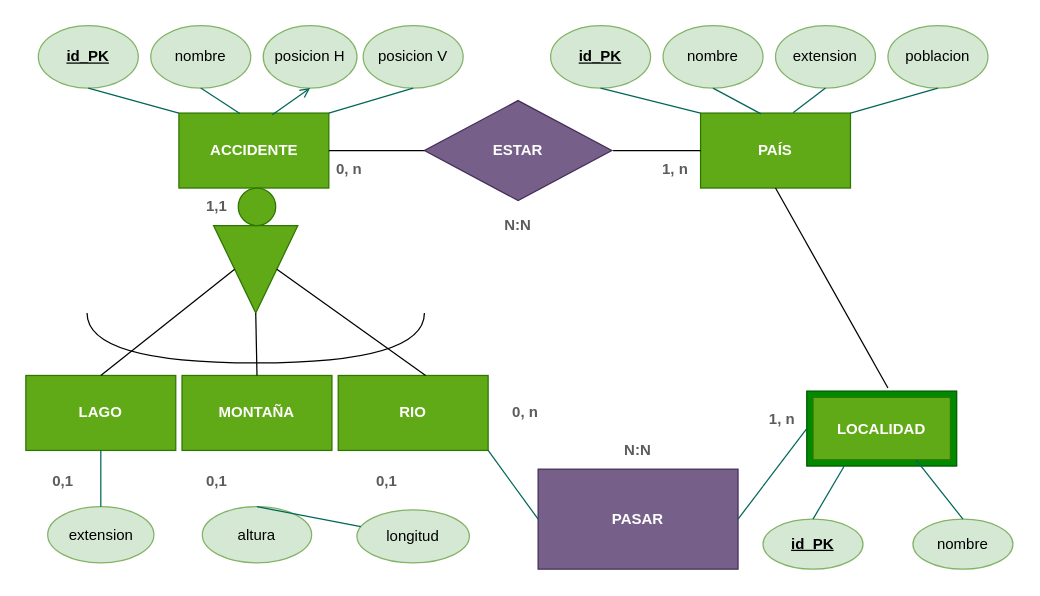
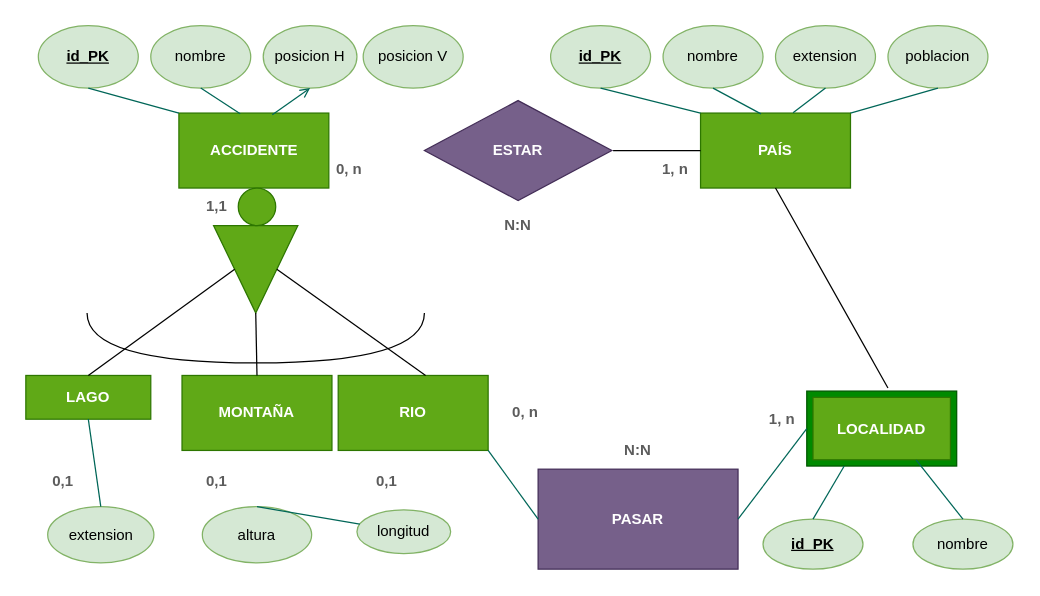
  <mxCell id="0" />
  <mxCell id="1" parent="0" />
  <mxCell id="2" value="ACCIDENTE" style="rounded=0;whiteSpace=wrap;html=1;fillColor=#60a917;strokeColor=#2D7600;fontColor=#ffffff;fontStyle=1" parent="1" vertex="1"><mxGeometry x="142.5" y="90" width="120" height="60" as="geometry" /></mxCell>
  <mxCell id="3" value="PAÍS" style="rounded=0;whiteSpace=wrap;html=1;fillColor=#60a917;fontColor=#ffffff;strokeColor=#2D7600;fontStyle=1" parent="1" vertex="1"><mxGeometry x="560" y="90" width="120" height="60" as="geometry" /></mxCell>
  <mxCell id="4" value="LOCALIDAD" style="rounded=0;whiteSpace=wrap;html=1;fillColor=#008a00;fontColor=#ffffff;strokeColor=#005700;" parent="1" vertex="1"><mxGeometry x="645" y="312.5" width="120" height="60" as="geometry" /></mxCell>
  <mxCell id="5" value="" style="triangle;whiteSpace=wrap;html=1;direction=south;fillColor=#60a917;fontColor=#ffffff;strokeColor=#2D7600;" parent="1" vertex="1"><mxGeometry x="170.25" y="180" width="67.5" height="70" as="geometry" /></mxCell>
  <mxCell id="6" value="" style="ellipse;whiteSpace=wrap;html=1;aspect=fixed;fillColor=#60a917;fontColor=#ffffff;strokeColor=#2D7600;" parent="1" vertex="1"><mxGeometry x="190" y="150" width="30" height="30" as="geometry" /></mxCell>
- <mxCell id="7" value="LAGO" style="rounded=0;whiteSpace=wrap;html=1;fillColor=#60a917;fontColor=#ffffff;strokeColor=#2D7600;fontStyle=1" parent="1" vertex="1"><mxGeometry x="20" y="300" width="120" height="60" as="geometry" /></mxCell>
+ <mxCell id="7" value="LAGO" style="rounded=0;whiteSpace=wrap;html=1;fillColor=#60a917;fontColor=#ffffff;strokeColor=#2D7600;fontStyle=1" parent="1" vertex="1"><mxGeometry x="20" y="300" width="100" height="35" as="geometry" /></mxCell>
  <mxCell id="8" value="MONTAÑA" style="rounded=0;whiteSpace=wrap;html=1;fillColor=#60a917;fontColor=#ffffff;strokeColor=#2D7600;fontStyle=1" parent="1" vertex="1"><mxGeometry x="145" y="300" width="120" height="60" as="geometry" /></mxCell>
  <mxCell id="9" value="RIO" style="rounded=0;whiteSpace=wrap;html=1;fillColor=#60a917;fontColor=#ffffff;strokeColor=#2D7600;fontStyle=1" parent="1" vertex="1"><mxGeometry x="270" y="300" width="120" height="60" as="geometry" /></mxCell>
  <mxCell id="10" value="posicion V" style="ellipse;whiteSpace=wrap;html=1;fillColor=#d5e8d4;strokeColor=#82b366;" parent="1" vertex="1"><mxGeometry x="290" y="20" width="80" height="50" as="geometry" /></mxCell>
  <mxCell id="11" value="nombre" style="ellipse;whiteSpace=wrap;html=1;fillColor=#d5e8d4;strokeColor=#82b366;" parent="1" vertex="1"><mxGeometry x="530" y="20" width="80" height="50" as="geometry" /></mxCell>
  <mxCell id="12" value="posicion H" style="ellipse;whiteSpace=wrap;html=1;fillColor=#d5e8d4;strokeColor=#82b366;" parent="1" vertex="1"><mxGeometry x="210" y="20" width="75" height="50" as="geometry" /></mxCell>
  <mxCell id="13" value="nombre" style="ellipse;whiteSpace=wrap;html=1;fillColor=#d5e8d4;strokeColor=#82b366;" parent="1" vertex="1"><mxGeometry x="120" y="20" width="80" height="50" as="geometry" /></mxCell>
  <mxCell id="14" value="extension" style="ellipse;whiteSpace=wrap;html=1;fillColor=#d5e8d4;strokeColor=#82b366;" parent="1" vertex="1"><mxGeometry x="620" y="20" width="80" height="50" as="geometry" /></mxCell>
  <mxCell id="15" value="poblacion" style="ellipse;whiteSpace=wrap;html=1;fillColor=#d5e8d4;strokeColor=#82b366;" parent="1" vertex="1"><mxGeometry x="710" y="20" width="80" height="50" as="geometry" /></mxCell>
  <mxCell id="16" value="LOCALIDAD" style="rounded=0;whiteSpace=wrap;html=1;fillColor=#60a917;fontColor=#ffffff;strokeColor=#2D7600;fontStyle=1" parent="1" vertex="1"><mxGeometry x="650" y="317.5" width="110" height="50" as="geometry" /></mxCell>
  <mxCell id="17" value="&lt;b&gt;ESTAR&lt;/b&gt;" style="rhombus;whiteSpace=wrap;html=1;fillColor=#76608a;strokeColor=#432D57;fontColor=#ffffff;" parent="1" vertex="1"><mxGeometry x="339" y="80" width="150" height="80" as="geometry" /></mxCell>
  <mxCell id="18" value="&lt;u&gt;&lt;b&gt;id_PK&lt;/b&gt;&lt;/u&gt;" style="ellipse;whiteSpace=wrap;html=1;fillColor=#d5e8d4;strokeColor=#82b366;" parent="1" vertex="1"><mxGeometry x="440" y="20" width="80" height="50" as="geometry" /></mxCell>
  <mxCell id="19" value="" style="shape=requiredInterface;html=1;verticalLabelPosition=bottom;sketch=0;direction=south;" parent="1" vertex="1"><mxGeometry x="69" y="250" width="270" height="40" as="geometry" /></mxCell>
  <mxCell id="20" value="extension" style="ellipse;whiteSpace=wrap;html=1;fillColor=#d5e8d4;strokeColor=#82b366;" parent="1" vertex="1"><mxGeometry x="37.5" y="405" width="85" height="45" as="geometry" /></mxCell>
  <mxCell id="21" value="altura" style="ellipse;whiteSpace=wrap;html=1;fillColor=#d5e8d4;strokeColor=#82b366;" parent="1" vertex="1"><mxGeometry x="161.25" y="405" width="87.5" height="45" as="geometry" /></mxCell>
- <mxCell id="22" value="longitud" style="ellipse;whiteSpace=wrap;html=1;fillColor=#d5e8d4;strokeColor=#82b366;" parent="1" vertex="1"><mxGeometry x="285" y="407.5" width="90" height="42.5" as="geometry" /></mxCell>
- <mxCell id="23" value="" style="endArrow=none;html=1;rounded=0;exitX=1;exitY=0.5;exitDx=0;exitDy=0;entryX=0;entryY=0.5;entryDx=0;entryDy=0;fontStyle=1" parent="1" source="2" target="17" edge="1"><mxGeometry width="50" height="50" relative="1" as="geometry"><mxPoint x="420" y="290" as="sourcePoint" /><mxPoint x="470" y="240" as="targetPoint" /></mxGeometry></mxCell>
+ <mxCell id="22" value="longitud" style="ellipse;whiteSpace=wrap;html=1;fillColor=#d5e8d4;strokeColor=#82b366;" parent="1" vertex="1"><mxGeometry x="285" y="407.5" width="75" height="35" as="geometry" /></mxCell>
  <mxCell id="24" value="" style="endArrow=none;html=1;rounded=0;" parent="1" edge="1"><mxGeometry width="50" height="50" relative="1" as="geometry"><mxPoint x="490" y="120" as="sourcePoint" /><mxPoint x="560" y="120" as="targetPoint" /></mxGeometry></mxCell>
  <mxCell id="25" value="&lt;b&gt;&lt;u&gt;id_PK&lt;/u&gt;&lt;/b&gt;" style="ellipse;whiteSpace=wrap;html=1;fillColor=#d5e8d4;strokeColor=#82b366;" parent="1" vertex="1"><mxGeometry x="610" y="415" width="80" height="40" as="geometry" /></mxCell>
  <mxCell id="26" value="nombre" style="ellipse;whiteSpace=wrap;html=1;fillColor=#d5e8d4;strokeColor=#82b366;" parent="1" vertex="1"><mxGeometry x="730" y="415" width="80" height="40" as="geometry" /></mxCell>
  <mxCell id="27" value="&lt;b&gt;PASAR&lt;/b&gt;" style="whiteSpace=wrap;html=1;fillColor=#76608a;strokeColor=#432D57;fontColor=#ffffff;rounded=0;" parent="1" vertex="1"><mxGeometry x="430" y="375" width="160" height="80" as="geometry" /></mxCell>
  <mxCell id="28" value="" style="endArrow=none;html=1;rounded=0;entryX=0.5;entryY=0;entryDx=0;entryDy=0;exitX=0.583;exitY=0;exitDx=0;exitDy=0;exitPerimeter=0;" parent="1" source="9" target="5" edge="1"><mxGeometry width="50" height="50" relative="1" as="geometry"><mxPoint x="330" y="290" as="sourcePoint" /><mxPoint x="510" y="190" as="targetPoint" /></mxGeometry></mxCell>
  <mxCell id="29" value="" style="endArrow=none;html=1;rounded=0;entryX=0;entryY=0.5;entryDx=0;entryDy=0;entryPerimeter=0;exitX=0.5;exitY=0;exitDx=0;exitDy=0;" parent="1" source="8" target="19" edge="1"><mxGeometry width="50" height="50" relative="1" as="geometry"><mxPoint x="460" y="270" as="sourcePoint" /><mxPoint x="510" y="220" as="targetPoint" /></mxGeometry></mxCell>
  <mxCell id="30" value="" style="endArrow=none;html=1;rounded=0;entryX=0.5;entryY=1;entryDx=0;entryDy=0;exitX=0.5;exitY=0;exitDx=0;exitDy=0;" parent="1" source="7" target="5" edge="1"><mxGeometry width="50" height="50" relative="1" as="geometry"><mxPoint x="460" y="270" as="sourcePoint" /><mxPoint x="510" y="220" as="targetPoint" /></mxGeometry></mxCell>
  <mxCell id="31" value="" style="endArrow=none;html=1;rounded=1;sketch=0;fontColor=#5C5C5C;strokeColor=#006658;fillColor=#21C0A5;curved=0;exitX=1;exitY=0.5;exitDx=0;exitDy=0;entryX=0;entryY=0.5;entryDx=0;entryDy=0;" parent="1" source="27" target="4" edge="1"><mxGeometry width="50" height="50" relative="1" as="geometry"><mxPoint x="460" y="270" as="sourcePoint" /><mxPoint x="640" y="300" as="targetPoint" /></mxGeometry></mxCell>
  <mxCell id="32" value="" style="endArrow=none;html=1;rounded=1;sketch=0;fontColor=#5C5C5C;strokeColor=#006658;fillColor=#21C0A5;curved=0;exitX=1;exitY=1;exitDx=0;exitDy=0;entryX=0;entryY=0.5;entryDx=0;entryDy=0;" parent="1" source="9" target="27" edge="1"><mxGeometry width="50" height="50" relative="1" as="geometry"><mxPoint x="460" y="270" as="sourcePoint" /><mxPoint x="510" y="220" as="targetPoint" /></mxGeometry></mxCell>
  <mxCell id="33" value="" style="endArrow=none;html=1;rounded=1;sketch=0;fontColor=#5C5C5C;strokeColor=#006658;fillColor=#21C0A5;curved=0;entryX=0.5;entryY=0;entryDx=0;entryDy=0;exitX=0.5;exitY=1;exitDx=0;exitDy=0;" parent="1" source="7" target="20" edge="1"><mxGeometry width="50" height="50" relative="1" as="geometry"><mxPoint x="460" y="270" as="sourcePoint" /><mxPoint x="510" y="220" as="targetPoint" /></mxGeometry></mxCell>
  <mxCell id="34" value="" style="endArrow=none;html=1;rounded=1;sketch=0;fontColor=#5C5C5C;strokeColor=#006658;fillColor=#21C0A5;curved=0;exitX=0.5;exitY=0;exitDx=0;exitDy=0;" parent="1" source="21" target="22" edge="1"><mxGeometry width="50" height="50" relative="1" as="geometry"><mxPoint x="205" y="400" as="sourcePoint" /><mxPoint x="510" y="220" as="targetPoint" /></mxGeometry></mxCell>
  <mxCell id="35" value="&lt;b&gt;&lt;u&gt;id_PK&lt;/u&gt;&lt;/b&gt;" style="ellipse;whiteSpace=wrap;html=1;rounded=0;sketch=0;strokeColor=#82b366;fillColor=#d5e8d4;" parent="1" vertex="1"><mxGeometry x="30" y="20" width="80" height="50" as="geometry" /></mxCell>
  <mxCell id="36" value="" style="endArrow=none;html=1;rounded=1;sketch=0;fontColor=#5C5C5C;strokeColor=#006658;fillColor=#21C0A5;curved=0;entryX=0.5;entryY=1;entryDx=0;entryDy=0;exitX=0;exitY=0;exitDx=0;exitDy=0;" parent="1" source="2" target="35" edge="1"><mxGeometry width="50" height="50" relative="1" as="geometry"><mxPoint x="460" y="270" as="sourcePoint" /><mxPoint x="510" y="220" as="targetPoint" /></mxGeometry></mxCell>
  <mxCell id="37" value="" style="endArrow=none;html=1;rounded=1;sketch=0;fontColor=#5C5C5C;strokeColor=#006658;fillColor=#21C0A5;curved=0;entryX=0.5;entryY=1;entryDx=0;entryDy=0;exitX=0.409;exitY=0.01;exitDx=0;exitDy=0;exitPerimeter=0;" parent="1" source="2" target="13" edge="1"><mxGeometry width="50" height="50" relative="1" as="geometry"><mxPoint x="460" y="270" as="sourcePoint" /><mxPoint x="510" y="220" as="targetPoint" /></mxGeometry></mxCell>
  <mxCell id="38" value="" style="endArrow=open;html=1;rounded=1;sketch=0;fontColor=#5C5C5C;strokeColor=#006658;fillColor=#21C0A5;curved=0;entryX=0.5;entryY=1;entryDx=0;entryDy=0;exitX=0.623;exitY=0.023;exitDx=0;exitDy=0;exitPerimeter=0;" parent="1" source="2" target="12" edge="1"><mxGeometry width="50" height="50" relative="1" as="geometry"><mxPoint x="460" y="270" as="sourcePoint" /><mxPoint x="510" y="220" as="targetPoint" /></mxGeometry></mxCell>
- <mxCell id="39" value="" style="endArrow=none;html=1;rounded=1;sketch=0;fontColor=#5C5C5C;strokeColor=#006658;fillColor=#21C0A5;curved=0;entryX=0.5;entryY=1;entryDx=0;entryDy=0;exitX=1;exitY=0;exitDx=0;exitDy=0;" parent="1" source="2" target="10" edge="1"><mxGeometry width="50" height="50" relative="1" as="geometry"><mxPoint x="460" y="270" as="sourcePoint" /><mxPoint x="510" y="220" as="targetPoint" /></mxGeometry></mxCell>
  <mxCell id="40" value="" style="endArrow=none;html=1;rounded=1;sketch=0;fontColor=#5C5C5C;strokeColor=#006658;fillColor=#21C0A5;curved=0;entryX=0.5;entryY=1;entryDx=0;entryDy=0;exitX=0.403;exitY=0.01;exitDx=0;exitDy=0;exitPerimeter=0;" parent="1" source="3" target="11" edge="1"><mxGeometry width="50" height="50" relative="1" as="geometry"><mxPoint x="460" y="270" as="sourcePoint" /><mxPoint x="510" y="220" as="targetPoint" /></mxGeometry></mxCell>
  <mxCell id="41" value="" style="endArrow=none;html=1;rounded=1;sketch=0;fontColor=#5C5C5C;strokeColor=#006658;fillColor=#21C0A5;curved=0;entryX=0.5;entryY=1;entryDx=0;entryDy=0;exitX=0;exitY=0;exitDx=0;exitDy=0;" parent="1" source="3" target="18" edge="1"><mxGeometry width="50" height="50" relative="1" as="geometry"><mxPoint x="550" y="90" as="sourcePoint" /><mxPoint x="510" y="220" as="targetPoint" /></mxGeometry></mxCell>
  <mxCell id="42" value="" style="endArrow=none;html=1;rounded=1;sketch=0;fontColor=#5C5C5C;strokeColor=#006658;fillColor=#21C0A5;curved=0;entryX=0.5;entryY=1;entryDx=0;entryDy=0;exitX=0.617;exitY=-0.003;exitDx=0;exitDy=0;exitPerimeter=0;" parent="1" source="3" target="14" edge="1"><mxGeometry width="50" height="50" relative="1" as="geometry"><mxPoint x="460" y="270" as="sourcePoint" /><mxPoint x="510" y="220" as="targetPoint" /></mxGeometry></mxCell>
  <mxCell id="43" value="" style="endArrow=none;html=1;rounded=1;sketch=0;fontColor=#5C5C5C;strokeColor=#006658;fillColor=#21C0A5;curved=0;" parent="1" edge="1"><mxGeometry width="50" height="50" relative="1" as="geometry"><mxPoint x="680" y="90" as="sourcePoint" /><mxPoint x="750" y="70" as="targetPoint" /></mxGeometry></mxCell>
  <mxCell id="44" value="&lt;b&gt;1, n&lt;/b&gt;" style="text;html=1;strokeColor=none;fillColor=none;align=center;verticalAlign=middle;whiteSpace=wrap;rounded=0;sketch=0;fontColor=#5C5C5C;" parent="1" vertex="1"><mxGeometry x="510" y="120" width="60" height="30" as="geometry" /></mxCell>
  <mxCell id="45" value="&lt;b&gt;0, n&lt;/b&gt;" style="text;html=1;strokeColor=none;fillColor=none;align=center;verticalAlign=middle;whiteSpace=wrap;rounded=0;sketch=0;fontColor=#5C5C5C;" parent="1" vertex="1"><mxGeometry x="248.75" y="120" width="60" height="30" as="geometry" /></mxCell>
  <mxCell id="46" value="&lt;b&gt;N:N&lt;/b&gt;" style="text;html=1;strokeColor=none;fillColor=none;align=center;verticalAlign=middle;whiteSpace=wrap;rounded=0;sketch=0;fontColor=#5C5C5C;" parent="1" vertex="1"><mxGeometry x="384" y="165" width="60" height="30" as="geometry" /></mxCell>
  <mxCell id="47" value="1, n" style="text;html=1;align=center;verticalAlign=middle;resizable=0;points=[];autosize=1;strokeColor=none;fillColor=none;fontColor=#5C5C5C;fontStyle=1" parent="1" vertex="1"><mxGeometry x="605" y="325" width="40" height="20" as="geometry" /></mxCell>
  <mxCell id="48" value="&lt;b&gt;0, n&lt;/b&gt;" style="text;html=1;strokeColor=none;fillColor=none;align=center;verticalAlign=middle;whiteSpace=wrap;rounded=0;sketch=0;fontColor=#5C5C5C;" parent="1" vertex="1"><mxGeometry x="390" y="315" width="60" height="30" as="geometry" /></mxCell>
  <mxCell id="49" value="N:N" style="text;html=1;strokeColor=none;fillColor=none;align=center;verticalAlign=middle;whiteSpace=wrap;rounded=0;sketch=0;fontColor=#5C5C5C;fontStyle=1" parent="1" vertex="1"><mxGeometry x="480" y="345" width="60" height="30" as="geometry" /></mxCell>
  <mxCell id="50" value="1,1" style="text;html=1;strokeColor=none;fillColor=none;align=center;verticalAlign=middle;whiteSpace=wrap;rounded=0;sketch=0;fontColor=#5C5C5C;fontStyle=1" parent="1" vertex="1"><mxGeometry x="142.5" y="150" width="60" height="30" as="geometry" /></mxCell>
  <mxCell id="51" value="&lt;b&gt;0,1&lt;/b&gt;" style="text;html=1;strokeColor=none;fillColor=none;align=center;verticalAlign=middle;whiteSpace=wrap;rounded=0;sketch=0;fontColor=#5C5C5C;" parent="1" vertex="1"><mxGeometry x="20" y="370" width="60" height="30" as="geometry" /></mxCell>
  <mxCell id="52" value="&lt;span style=&quot;color: rgba(0 , 0 , 0 , 0) ; font-family: monospace ; font-size: 0px&quot;&gt;%3CmxGraphModel%3E%3Croot%3E%3CmxCell%20id%3D%220%22%2F%3E%3CmxCell%20id%3D%221%22%20parent%3D%220%22%2F%3E%3CmxCell%20id%3D%222%22%20value%3D%22%26lt%3Bb%26gt%3B0%2C1%26lt%3B%2Fb%26gt%3B%22%20style%3D%22text%3Bhtml%3D1%3BstrokeColor%3Dnone%3BfillColor%3Dnone%3Balign%3Dcenter%3BverticalAlign%3Dmiddle%3BwhiteSpace%3Dwrap%3Brounded%3D0%3Bsketch%3D0%3BfontColor%3D%235C5C5C%3B%22%20vertex%3D%221%22%20parent%3D%221%22%3E%3CmxGeometry%20x%3D%2220%22%20y%3D%22360%22%20width%3D%2260%22%20height%3D%2230%22%20as%3D%22geometry%22%2F%3E%3C%2FmxCell%3E%3C%2Froot%3E%3C%2FmxGraphModel%3E&lt;/span&gt;" style="text;html=1;align=center;verticalAlign=middle;resizable=0;points=[];autosize=1;strokeColor=none;fillColor=none;fontColor=#5C5C5C;" parent="1" vertex="1"><mxGeometry x="160" y="370" width="20" height="20" as="geometry" /></mxCell>
  <mxCell id="53" value="&lt;b&gt;0,1&lt;/b&gt;" style="text;html=1;strokeColor=none;fillColor=none;align=center;verticalAlign=middle;whiteSpace=wrap;rounded=0;sketch=0;fontColor=#5C5C5C;" parent="1" vertex="1"><mxGeometry x="142.5" y="370" width="60" height="30" as="geometry" /></mxCell>
  <mxCell id="54" value="&lt;b&gt;0,1&lt;/b&gt;" style="text;html=1;strokeColor=none;fillColor=none;align=center;verticalAlign=middle;whiteSpace=wrap;rounded=0;sketch=0;fontColor=#5C5C5C;" parent="1" vertex="1"><mxGeometry x="279" y="370" width="60" height="30" as="geometry" /></mxCell>
  <mxCell id="55" value="" style="endArrow=none;html=1;rounded=1;sketch=0;fontColor=#5C5C5C;strokeColor=#006658;fillColor=#21C0A5;curved=0;entryX=0.25;entryY=1;entryDx=0;entryDy=0;exitX=0.5;exitY=0;exitDx=0;exitDy=0;" parent="1" source="25" target="4" edge="1"><mxGeometry width="50" height="50" relative="1" as="geometry"><mxPoint x="460" y="270" as="sourcePoint" /><mxPoint x="510" y="220" as="targetPoint" /></mxGeometry></mxCell>
  <mxCell id="56" value="" style="endArrow=none;html=1;rounded=1;sketch=0;fontColor=#5C5C5C;strokeColor=#006658;fillColor=#21C0A5;curved=0;entryX=0.75;entryY=1;entryDx=0;entryDy=0;exitX=0.5;exitY=0;exitDx=0;exitDy=0;" parent="1" source="26" target="16" edge="1"><mxGeometry width="50" height="50" relative="1" as="geometry"><mxPoint x="460" y="270" as="sourcePoint" /><mxPoint x="510" y="220" as="targetPoint" /></mxGeometry></mxCell>
  <mxCell id="57" value="" style="endArrow=none;html=1;rounded=0;entryX=0.5;entryY=1;entryDx=0;entryDy=0;" edge="1" parent="1" target="3"><mxGeometry width="50" height="50" relative="1" as="geometry"><mxPoint x="710" y="310" as="sourcePoint" /><mxPoint x="550" y="270" as="targetPoint" /></mxGeometry></mxCell>
